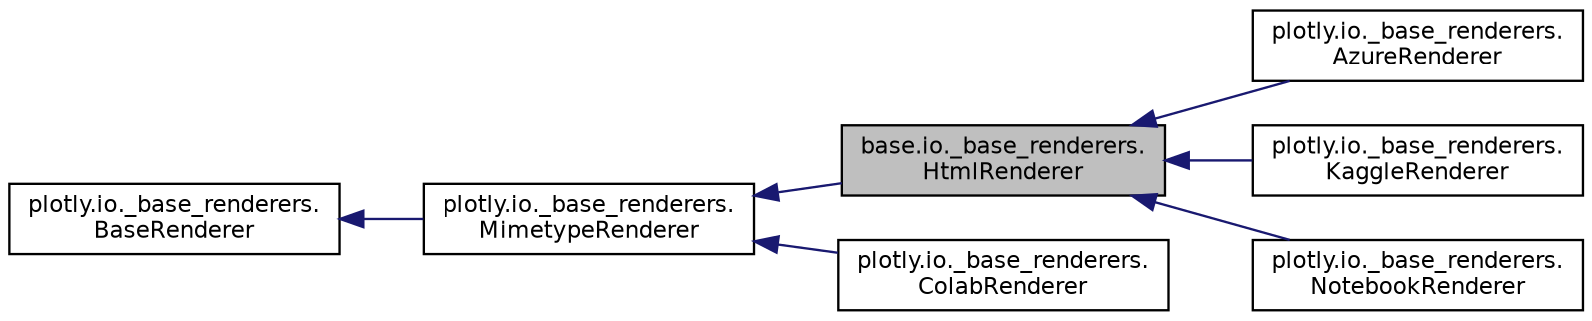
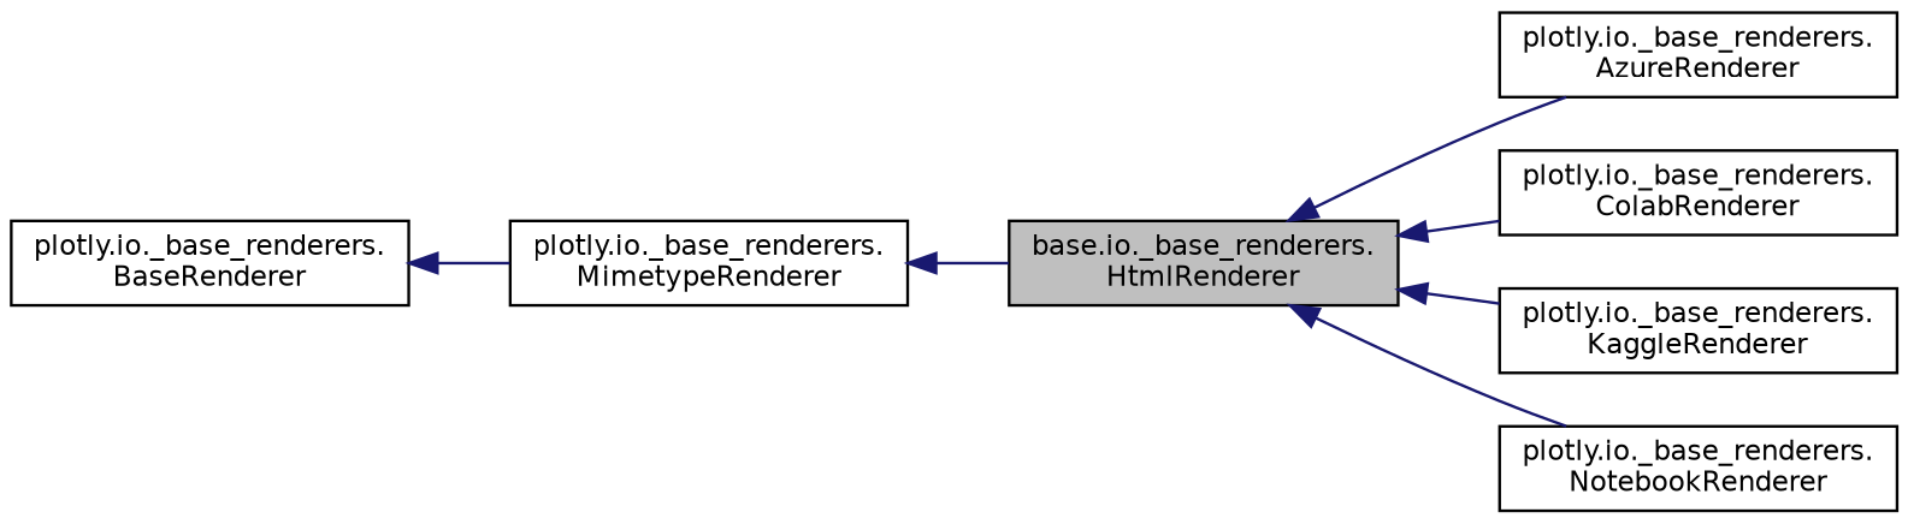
  digraph {
    rankdir=LR
    node [color=black fillcolor=white fontname=Helvetica fontsize=10 shape=record style=filled]
    edge [color=midnightblue dir=back fontname=Helvetica fontsize=10 labelfontname=Helvetica labelfontsize=10 style=solid]
    n1 [fillcolor=grey75 fontcolor=black height=0.2 label="base.io._base_renderers.\lHtmlRenderer" width=0.4]
    n2 [height=0.2 label="plotly.io._base_renderers.\lAzureRenderer" width=0.4]
    n3 [height=0.2 label="plotly.io._base_renderers.\lColabRenderer" width=0.4]
    n4 [height=0.2 label="plotly.io._base_renderers.\lKaggleRenderer" width=0.4]
    n5 [height=0.2 label="plotly.io._base_renderers.\lNotebookRenderer" width=0.4]
    n6 [height=0.2 label="plotly.io._base_renderers.\lMimetypeRenderer" width=0.4]
    n7 [height=0.2 label="plotly.io._base_renderers.\lBaseRenderer" width=0.4]
    n1 -> n2
-   n6 -> n3
+   n1 -> n3
    n1 -> n4
    n1 -> n5
    n6 -> n1
    n7 -> n6
  }
